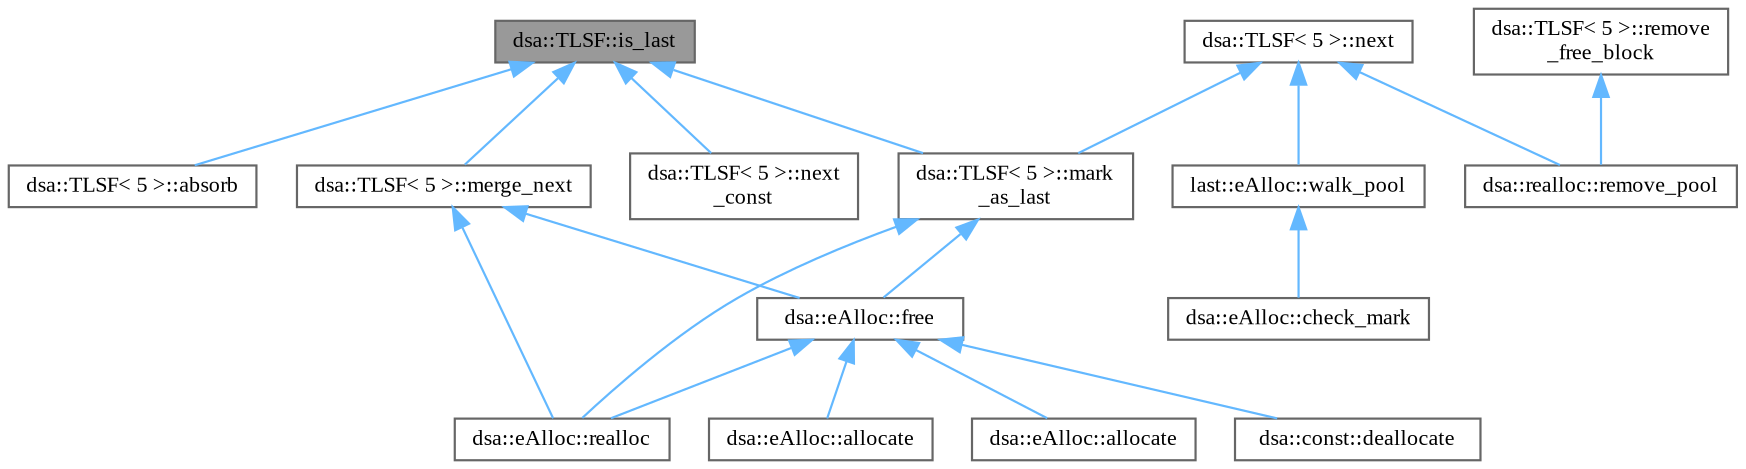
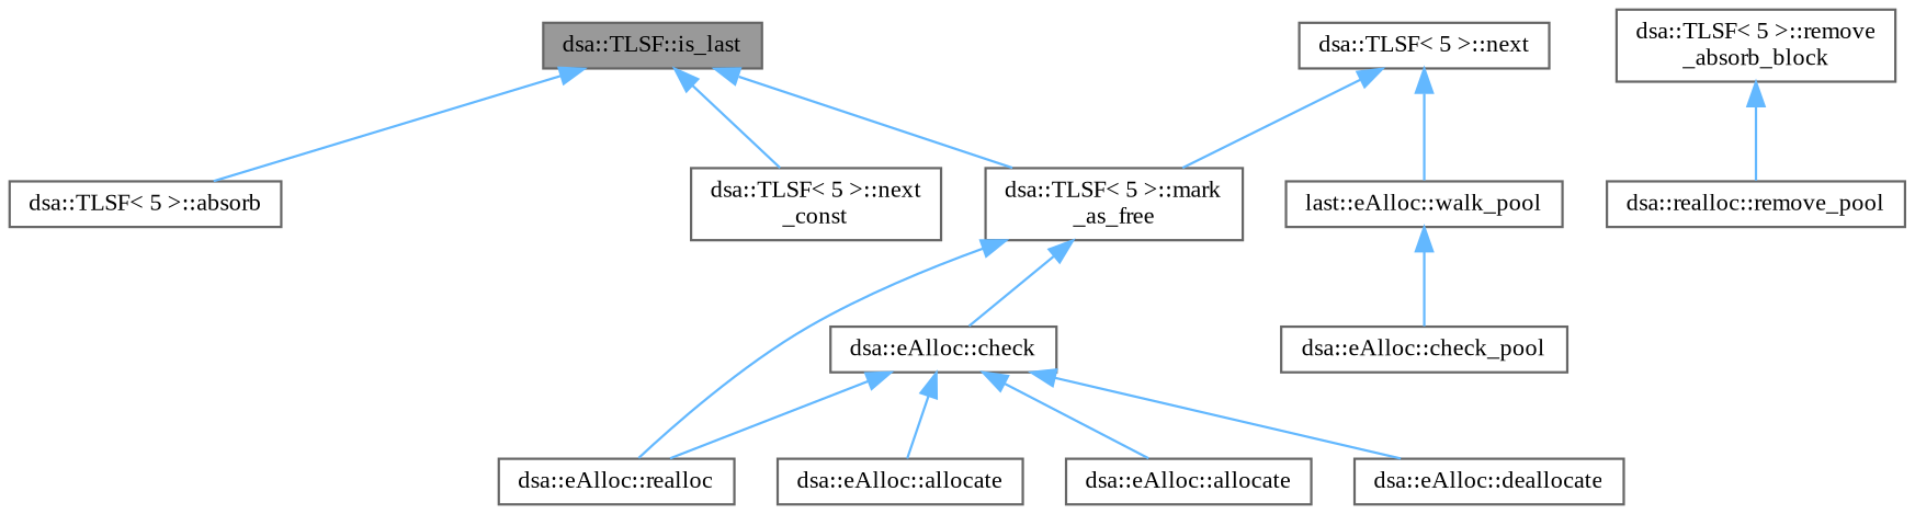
  digraph {
    fontname="Liberation Serif"
    rankdir=TB
    node [color=grey40 fillcolor=white fontname="Liberation Serif" fontsize=10 shape=box style=filled]
    edge [color=steelblue1 dir=back fontname="Liberation Serif" fontsize=10 labelfontname=Helvetica labelfontsize=10 style=solid]
    n1 [color=gray40 fillcolor=grey60 fontcolor=black height=0.2 label="dsa::TLSF::is_last" width=0.4]
    n2 [height=0.2 label="dsa::TLSF\< 5 \>::absorb" width=0.4]
-   n3 [height=0.2 label="dsa::TLSF\< 5 \>::merge_next" width=0.4]
    n4 [height=0.2 label="dsa::TLSF\< 5 \>::next\l_const" width=0.4]
-   n5 [height=0.2 label="dsa::TLSF\< 5 \>::mark\l_as_last" width=0.4]
-   n6 [height=0.2 label="dsa::eAlloc::free" width=0.4]
+   n5 [height=0.2 label="dsa::TLSF\< 5 \>::mark\l_as_free" width=0.4]
+   n6 [height=0.2 label="dsa::eAlloc::check" width=0.4]
    n7 [height=0.2 label="dsa::eAlloc::realloc" width=0.4]
    n8 [height=0.2 label="dsa::TLSF\< 5 \>::next" width=0.4]
    n9 [height=0.2 label="dsa::realloc::remove_pool" width=0.4]
    n10 [height=0.2 label="last::eAlloc::walk_pool" width=0.4]
    n11 [height=0.2 label="dsa::eAlloc::allocate" width=0.4]
    n12 [height=0.2 label="dsa::eAlloc::allocate" width=0.4]
-   n13 [height=0.2 label="dsa::const::deallocate" width=0.4]
-   n14 [height=0.2 label="dsa::TLSF\< 5 \>::remove\l_free_block" width=0.4]
-   n15 [height=0.2 label="dsa::eAlloc::check_mark" width=0.4]
+   n13 [height=0.2 label="dsa::eAlloc::deallocate" width=0.4]
+   n14 [height=0.2 label="dsa::TLSF\< 5 \>::remove\l_absorb_block" width=0.4]
+   n15 [height=0.2 label="dsa::eAlloc::check_pool" width=0.4]
    n1 -> n2
-   n1 -> n3
    n1 -> n4
    n1 -> n5
-   n3 -> n6
-   n3 -> n7
    n5 -> n6
    n5 -> n7
    n6 -> n7
    n6 -> n11
    n6 -> n12
    n6 -> n13
    n8 -> n5
-   n8 -> n9
    n8 -> n10
    n10 -> n15
    n14 -> n9
  }
